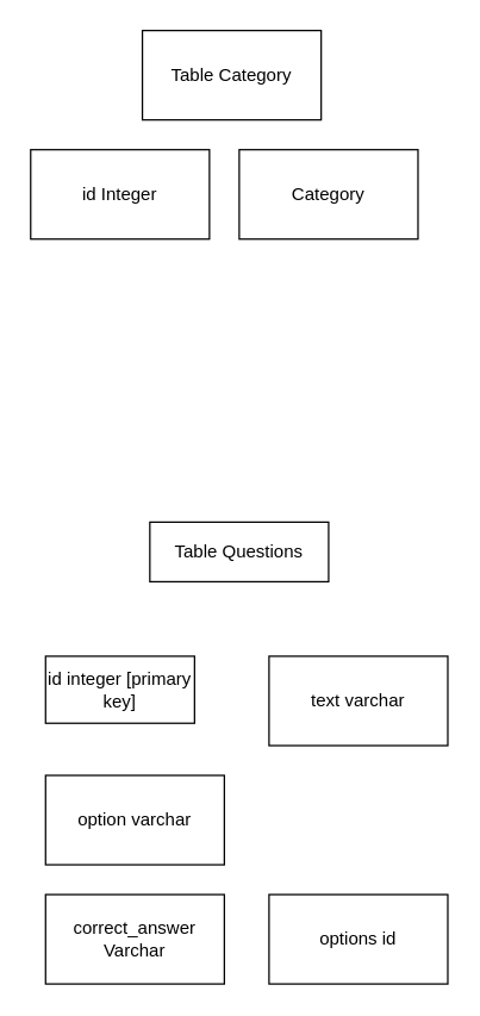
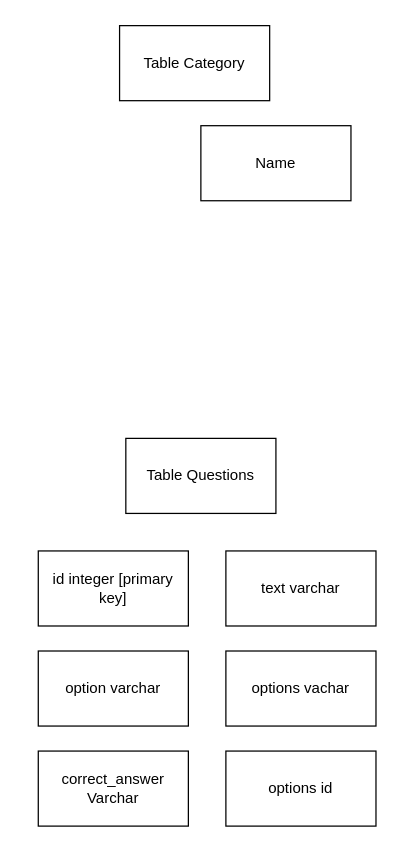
  <mxCell id="0" />
  <mxCell id="1" parent="0" />
  <mxCell id="2" value="Table Category" style="rounded=0;whiteSpace=wrap;html=1;" parent="1" vertex="1"><mxGeometry x="95" y="20" width="120" height="60" as="geometry" /></mxCell>
- <mxCell id="3" value="id Integer" style="rounded=0;whiteSpace=wrap;html=1;" parent="1" vertex="1"><mxGeometry x="20" y="100" width="120" height="60" as="geometry" /></mxCell>
- <mxCell id="4" value="Category" style="rounded=0;whiteSpace=wrap;html=1;" parent="1" vertex="1"><mxGeometry x="160" y="100" width="120" height="60" as="geometry" /></mxCell>
- <mxCell id="5" value="Table Questions" style="rounded=0;whiteSpace=wrap;html=1;" parent="1" vertex="1"><mxGeometry x="100" y="350" width="120" height="40" as="geometry" /></mxCell>
- <mxCell id="6" value="id integer [primary key]" style="rounded=0;whiteSpace=wrap;html=1;" parent="1" vertex="1"><mxGeometry x="30" y="440" width="100" height="45" as="geometry" /></mxCell>
+ <mxCell id="4" value="Name" style="rounded=0;whiteSpace=wrap;html=1;" parent="1" vertex="1"><mxGeometry x="160" y="100" width="120" height="60" as="geometry" /></mxCell>
+ <mxCell id="5" value="Table Questions" style="rounded=0;whiteSpace=wrap;html=1;" parent="1" vertex="1"><mxGeometry x="100" y="350" width="120" height="60" as="geometry" /></mxCell>
+ <mxCell id="6" value="id integer [primary key]" style="rounded=0;whiteSpace=wrap;html=1;" parent="1" vertex="1"><mxGeometry x="30" y="440" width="120" height="60" as="geometry" /></mxCell>
  <mxCell id="7" value="text varchar" style="rounded=0;whiteSpace=wrap;html=1;" parent="1" vertex="1"><mxGeometry x="180" y="440" width="120" height="60" as="geometry" /></mxCell>
  <mxCell id="8" value="option varchar" style="rounded=0;whiteSpace=wrap;html=1;" parent="1" vertex="1"><mxGeometry x="30" y="520" width="120" height="60" as="geometry" /></mxCell>
+ <mxCell id="9" value="options vachar" style="rounded=0;whiteSpace=wrap;html=1;" parent="1" vertex="1"><mxGeometry x="180" y="520" width="120" height="60" as="geometry" /></mxCell>
  <mxCell id="10" value="correct_answer Varchar" style="rounded=0;whiteSpace=wrap;html=1;" parent="1" vertex="1"><mxGeometry x="30" y="600" width="120" height="60" as="geometry" /></mxCell>
  <mxCell id="11" value="options id" style="rounded=0;whiteSpace=wrap;html=1;" parent="1" vertex="1"><mxGeometry x="180" y="600" width="120" height="60" as="geometry" /></mxCell>
